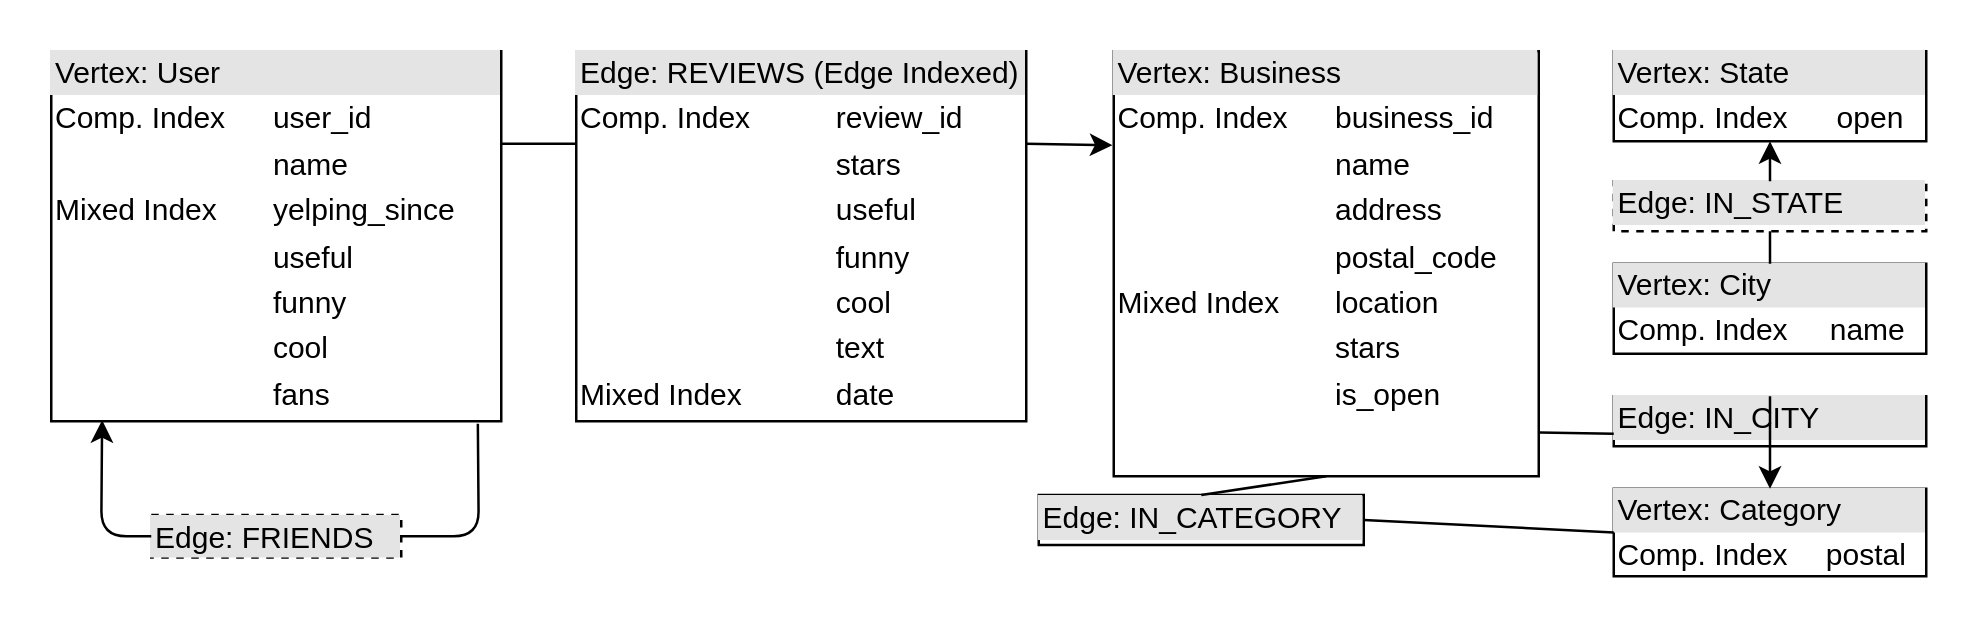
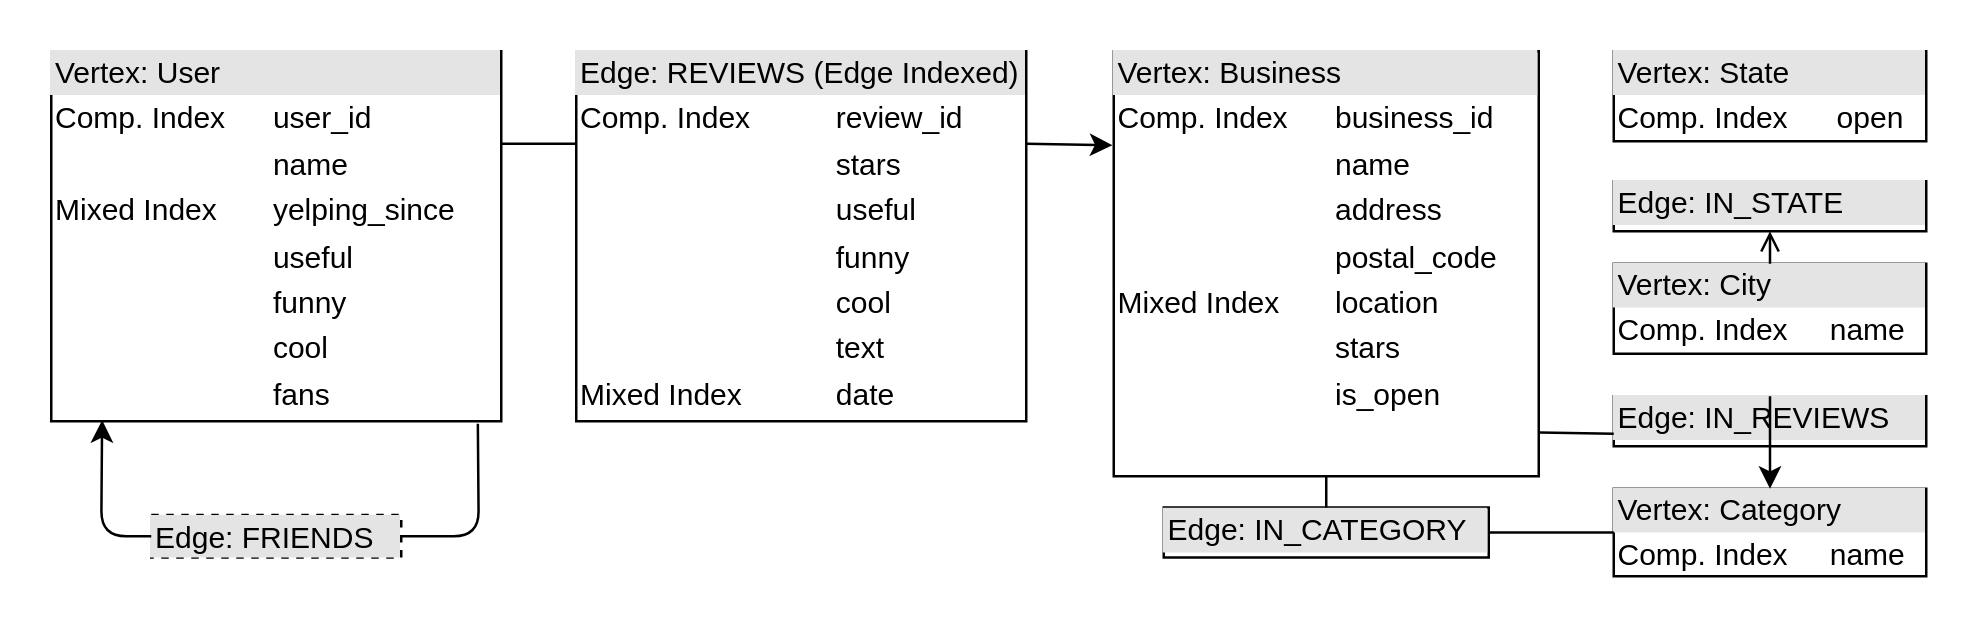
  <mxCell id="0" />
  <mxCell id="1" parent="0" />
  <mxCell id="2" value="&lt;div style=&quot;box-sizing: border-box ; width: 100% ; background: #e4e4e4 ; padding: 2px&quot;&gt;Edge: REVIEWS (Edge Indexed)&lt;/div&gt;&lt;table style=&quot;width: 100% ; font-size: 1em&quot; cellpadding=&quot;2&quot; cellspacing=&quot;0&quot;&gt;&lt;tbody&gt;&lt;tr&gt;&lt;td&gt;Comp. Index&lt;/td&gt;&lt;td&gt;review_id&lt;/td&gt;&lt;/tr&gt;&lt;tr&gt;&lt;td&gt;&lt;br&gt;&lt;/td&gt;&lt;td&gt;stars&lt;/td&gt;&lt;/tr&gt;&lt;tr&gt;&lt;td&gt;&lt;br&gt;&lt;/td&gt;&lt;td&gt;useful&lt;/td&gt;&lt;/tr&gt;&lt;tr&gt;&lt;td&gt;&lt;br&gt;&lt;/td&gt;&lt;td&gt;funny&lt;/td&gt;&lt;/tr&gt;&lt;tr&gt;&lt;td&gt;&lt;br&gt;&lt;/td&gt;&lt;td&gt;cool&lt;/td&gt;&lt;/tr&gt;&lt;tr&gt;&lt;td&gt;&lt;br&gt;&lt;/td&gt;&lt;td&gt;text&lt;/td&gt;&lt;/tr&gt;&lt;tr&gt;&lt;td&gt;Mixed Index&lt;/td&gt;&lt;td&gt;date&lt;/td&gt;&lt;/tr&gt;&lt;/tbody&gt;&lt;/table&gt;" style="verticalAlign=top;align=left;overflow=fill;html=1;" parent="1" vertex="1"><mxGeometry x="230" y="20" width="180" height="148" as="geometry" /></mxCell>
  <mxCell id="3" value="&lt;div style=&quot;box-sizing: border-box ; width: 100% ; background: #e4e4e4 ; padding: 2px&quot;&gt;Vertex: Business&lt;/div&gt;&lt;table style=&quot;width: 100% ; font-size: 1em&quot; cellpadding=&quot;2&quot; cellspacing=&quot;0&quot;&gt;&lt;tbody&gt;&lt;tr&gt;&lt;td&gt;Comp. Index&lt;/td&gt;&lt;td&gt;business_id&lt;/td&gt;&lt;/tr&gt;&lt;tr&gt;&lt;td&gt;&lt;br&gt;&lt;/td&gt;&lt;td&gt;name&lt;/td&gt;&lt;/tr&gt;&lt;tr&gt;&lt;td&gt;&lt;br&gt;&lt;/td&gt;&lt;td&gt;address&lt;/td&gt;&lt;/tr&gt;&lt;tr&gt;&lt;td&gt;&lt;br&gt;&lt;/td&gt;&lt;td&gt;postal_code&lt;/td&gt;&lt;/tr&gt;&lt;tr&gt;&lt;td&gt;Mixed Index&lt;/td&gt;&lt;td&gt;location&lt;/td&gt;&lt;/tr&gt;&lt;tr&gt;&lt;td&gt;&lt;br&gt;&lt;/td&gt;&lt;td&gt;stars&lt;/td&gt;&lt;/tr&gt;&lt;tr&gt;&lt;td&gt;&lt;br&gt;&lt;/td&gt;&lt;td&gt;is_open&lt;/td&gt;&lt;/tr&gt;&lt;/tbody&gt;&lt;/table&gt;" style="verticalAlign=top;align=left;overflow=fill;html=1;" parent="1" vertex="1"><mxGeometry x="445" y="20" width="170" height="170" as="geometry" /></mxCell>
- <mxCell id="4" value="&lt;div style=&quot;box-sizing: border-box ; width: 100% ; background: #e4e4e4 ; padding: 2px&quot;&gt;Vertex: Category&lt;/div&gt;&lt;table style=&quot;width: 100% ; font-size: 1em&quot; cellpadding=&quot;2&quot; cellspacing=&quot;0&quot;&gt;&lt;tbody&gt;&lt;tr&gt;&lt;td&gt;Comp. Index&lt;/td&gt;&lt;td&gt;postal&lt;/td&gt;&lt;/tr&gt;&lt;/tbody&gt;&lt;/table&gt;" style="verticalAlign=top;align=left;overflow=fill;html=1;" parent="1" vertex="1"><mxGeometry x="645" y="195" width="125" height="35" as="geometry" /></mxCell>
+ <mxCell id="4" value="&lt;div style=&quot;box-sizing: border-box ; width: 100% ; background: #e4e4e4 ; padding: 2px&quot;&gt;Vertex: Category&lt;/div&gt;&lt;table style=&quot;width: 100% ; font-size: 1em&quot; cellpadding=&quot;2&quot; cellspacing=&quot;0&quot;&gt;&lt;tbody&gt;&lt;tr&gt;&lt;td&gt;Comp. Index&lt;/td&gt;&lt;td&gt;name&lt;/td&gt;&lt;/tr&gt;&lt;/tbody&gt;&lt;/table&gt;" style="verticalAlign=top;align=left;overflow=fill;html=1;" parent="1" vertex="1"><mxGeometry x="645" y="195" width="125" height="35" as="geometry" /></mxCell>
  <mxCell id="5" value="&lt;div style=&quot;box-sizing: border-box ; width: 100% ; background: #e4e4e4 ; padding: 2px&quot;&gt;Edge: FRIENDS&lt;/div&gt;&lt;table style=&quot;width: 100% ; font-size: 1em&quot; cellpadding=&quot;2&quot; cellspacing=&quot;0&quot;&gt;&lt;tbody&gt;&lt;/tbody&gt;&lt;/table&gt;" style="verticalAlign=top;align=left;overflow=fill;html=1;dashed=1;" parent="1" vertex="1"><mxGeometry x="60" y="205.5" width="100" height="17" as="geometry" /></mxCell>
  <mxCell id="6" value="&lt;div style=&quot;box-sizing: border-box ; width: 100% ; background: #e4e4e4 ; padding: 2px&quot;&gt;Vertex: User&lt;/div&gt;&lt;table style=&quot;width: 100% ; font-size: 1em&quot; cellpadding=&quot;2&quot; cellspacing=&quot;0&quot;&gt;&lt;tbody&gt;&lt;tr&gt;&lt;td&gt;Comp. Index&lt;/td&gt;&lt;td&gt;user_id&lt;/td&gt;&lt;/tr&gt;&lt;tr&gt;&lt;td&gt;&lt;br&gt;&lt;/td&gt;&lt;td&gt;name&lt;/td&gt;&lt;/tr&gt;&lt;tr&gt;&lt;td&gt;Mixed Index&lt;/td&gt;&lt;td&gt;yelping_since&lt;/td&gt;&lt;/tr&gt;&lt;tr&gt;&lt;td&gt;&lt;br&gt;&lt;/td&gt;&lt;td&gt;useful&lt;/td&gt;&lt;/tr&gt;&lt;tr&gt;&lt;td&gt;&lt;br&gt;&lt;/td&gt;&lt;td&gt;funny&lt;/td&gt;&lt;/tr&gt;&lt;tr&gt;&lt;td&gt;&lt;br&gt;&lt;/td&gt;&lt;td&gt;cool&lt;/td&gt;&lt;/tr&gt;&lt;tr&gt;&lt;td&gt;&lt;br&gt;&lt;/td&gt;&lt;td&gt;fans&lt;/td&gt;&lt;/tr&gt;&lt;/tbody&gt;&lt;/table&gt;" style="verticalAlign=top;align=left;overflow=fill;html=1;" parent="1" vertex="1"><mxGeometry x="20" y="20" width="180" height="148" as="geometry" /></mxCell>
  <mxCell id="7" value="&lt;div style=&quot;box-sizing: border-box ; width: 100% ; background: #e4e4e4 ; padding: 2px&quot;&gt;Vertex: City&lt;/div&gt;&lt;table style=&quot;width: 100% ; font-size: 1em&quot; cellpadding=&quot;2&quot; cellspacing=&quot;0&quot;&gt;&lt;tbody&gt;&lt;tr&gt;&lt;td&gt;Comp. Index&lt;/td&gt;&lt;td&gt;name&lt;/td&gt;&lt;/tr&gt;&lt;tr&gt;&lt;td&gt;&lt;/td&gt;&lt;td&gt;&lt;br&gt;&lt;/td&gt;&lt;/tr&gt;&lt;/tbody&gt;&lt;/table&gt;" style="verticalAlign=top;align=left;overflow=fill;html=1;" parent="1" vertex="1"><mxGeometry x="645" y="105" width="125" height="36" as="geometry" /></mxCell>
- <mxCell id="8" value="&lt;div style=&quot;box-sizing: border-box ; width: 100% ; background: #e4e4e4 ; padding: 2px&quot;&gt;Edge: IN_CATEGORY&lt;/div&gt;&lt;table style=&quot;width: 100% ; font-size: 1em&quot; cellpadding=&quot;2&quot; cellspacing=&quot;0&quot;&gt;&lt;tbody&gt;&lt;/tbody&gt;&lt;/table&gt;" style="verticalAlign=top;align=left;overflow=fill;html=1;" parent="1" vertex="1"><mxGeometry x="415" y="197.5" width="130" height="20" as="geometry" /></mxCell>
+ <mxCell id="8" value="&lt;div style=&quot;box-sizing: border-box ; width: 100% ; background: #e4e4e4 ; padding: 2px&quot;&gt;Edge: IN_CATEGORY&lt;/div&gt;&lt;table style=&quot;width: 100% ; font-size: 1em&quot; cellpadding=&quot;2&quot; cellspacing=&quot;0&quot;&gt;&lt;tbody&gt;&lt;/tbody&gt;&lt;/table&gt;" style="verticalAlign=top;align=left;overflow=fill;html=1;" parent="1" vertex="1"><mxGeometry x="465" y="202.5" width="130" height="20" as="geometry" /></mxCell>
  <mxCell id="9" value="&lt;div style=&quot;box-sizing: border-box ; width: 100% ; background: #e4e4e4 ; padding: 2px&quot;&gt;Vertex: State&lt;/div&gt;&lt;table style=&quot;width: 100% ; font-size: 1em&quot; cellpadding=&quot;2&quot; cellspacing=&quot;0&quot;&gt;&lt;tbody&gt;&lt;tr&gt;&lt;td&gt;Comp. Index&lt;/td&gt;&lt;td&gt;open&lt;/td&gt;&lt;/tr&gt;&lt;tr&gt;&lt;td&gt;&lt;/td&gt;&lt;td&gt;&lt;br&gt;&lt;/td&gt;&lt;/tr&gt;&lt;/tbody&gt;&lt;/table&gt;" style="verticalAlign=top;align=left;overflow=fill;html=1;" parent="1" vertex="1"><mxGeometry x="645" y="20" width="125" height="36" as="geometry" /></mxCell>
  <mxCell id="10" value="" style="endArrow=classic;html=1;entryX=-0.003;entryY=0.221;entryDx=0;entryDy=0;exitX=1;exitY=0.25;exitDx=0;exitDy=0;entryPerimeter=0;" parent="1" source="2" target="3" edge="1"><mxGeometry width="50" height="50" relative="1" as="geometry"><mxPoint x="360" y="560" as="sourcePoint" /><mxPoint x="410" y="510" as="targetPoint" /></mxGeometry></mxCell>
  <mxCell id="11" value="" style="endArrow=none;html=1;exitX=0;exitY=0.25;exitDx=0;exitDy=0;entryX=1;entryY=0.25;entryDx=0;entryDy=0;" parent="1" source="2" target="6" edge="1"><mxGeometry width="50" height="50" relative="1" as="geometry"><mxPoint x="220" y="95" as="sourcePoint" /><mxPoint x="200" y="95" as="targetPoint" /></mxGeometry></mxCell>
  <mxCell id="12" value="" style="endArrow=classic;html=1;exitX=0;exitY=0.5;exitDx=0;exitDy=0;entryX=0.113;entryY=0.997;entryDx=0;entryDy=0;entryPerimeter=0;" parent="1" source="5" target="6" edge="1"><mxGeometry width="50" height="50" relative="1" as="geometry"><mxPoint x="20" y="214" as="sourcePoint" /><mxPoint x="70" y="171" as="targetPoint" /><Array as="points"><mxPoint x="40" y="214" /></Array></mxGeometry></mxCell>
  <mxCell id="13" value="" style="endArrow=none;html=1;entryX=0.948;entryY=1.007;entryDx=0;entryDy=0;exitX=1;exitY=0.5;exitDx=0;exitDy=0;entryPerimeter=0;" parent="1" source="5" target="6" edge="1"><mxGeometry width="50" height="50" relative="1" as="geometry"><mxPoint x="230" y="550" as="sourcePoint" /><mxPoint x="280" y="500" as="targetPoint" /><Array as="points"><mxPoint x="191" y="214" /></Array></mxGeometry></mxCell>
- <mxCell id="14" value="&lt;div style=&quot;box-sizing: border-box ; width: 100% ; background: #e4e4e4 ; padding: 2px&quot;&gt;Edge: IN_CITY&lt;/div&gt;&lt;table style=&quot;width: 100% ; font-size: 1em&quot; cellpadding=&quot;2&quot; cellspacing=&quot;0&quot;&gt;&lt;tbody&gt;&lt;/tbody&gt;&lt;/table&gt;" style="verticalAlign=top;align=left;overflow=fill;html=1;" parent="1" vertex="1"><mxGeometry x="645" y="158" width="125" height="20" as="geometry" /></mxCell>
- <mxCell id="15" value="&lt;div style=&quot;box-sizing: border-box ; width: 100% ; background: #e4e4e4 ; padding: 2px&quot;&gt;Edge: IN_STATE&lt;/div&gt;&lt;table style=&quot;width: 100% ; font-size: 1em&quot; cellpadding=&quot;2&quot; cellspacing=&quot;0&quot;&gt;&lt;tbody&gt;&lt;/tbody&gt;&lt;/table&gt;" style="verticalAlign=top;align=left;overflow=fill;html=1;dashed=1;" parent="1" vertex="1"><mxGeometry x="645" y="72" width="125" height="20" as="geometry" /></mxCell>
+ <mxCell id="14" value="&lt;div style=&quot;box-sizing: border-box ; width: 100% ; background: #e4e4e4 ; padding: 2px&quot;&gt;Edge: IN_REVIEWS&lt;/div&gt;&lt;table style=&quot;width: 100% ; font-size: 1em&quot; cellpadding=&quot;2&quot; cellspacing=&quot;0&quot;&gt;&lt;tbody&gt;&lt;/tbody&gt;&lt;/table&gt;" style="verticalAlign=top;align=left;overflow=fill;html=1;" parent="1" vertex="1"><mxGeometry x="645" y="158" width="125" height="20" as="geometry" /></mxCell>
+ <mxCell id="15" value="&lt;div style=&quot;box-sizing: border-box ; width: 100% ; background: #e4e4e4 ; padding: 2px&quot;&gt;Edge: IN_STATE&lt;/div&gt;&lt;table style=&quot;width: 100% ; font-size: 1em&quot; cellpadding=&quot;2&quot; cellspacing=&quot;0&quot;&gt;&lt;tbody&gt;&lt;/tbody&gt;&lt;/table&gt;" style="verticalAlign=top;align=left;overflow=fill;html=1;" parent="1" vertex="1"><mxGeometry x="645" y="72" width="125" height="20" as="geometry" /></mxCell>
  <mxCell id="16" value="" style="endArrow=none;html=1;entryX=1.002;entryY=0.897;entryDx=0;entryDy=0;exitX=0;exitY=0.75;exitDx=0;exitDy=0;entryPerimeter=0;" parent="1" source="14" target="3" edge="1"><mxGeometry width="50" height="50" relative="1" as="geometry"><mxPoint x="360" y="550" as="sourcePoint" /><mxPoint x="410" y="500" as="targetPoint" /></mxGeometry></mxCell>
  <mxCell id="17" value="" style="endArrow=classic;html=1;exitX=0.5;exitY=0;exitDx=0;exitDy=0;" parent="1" source="14" target="4" edge="1"><mxGeometry width="50" height="50" relative="1" as="geometry"><mxPoint x="360" y="550" as="sourcePoint" /><mxPoint x="410" y="500" as="targetPoint" /></mxGeometry></mxCell>
- <mxCell id="18" value="" style="endArrow=none;html=1;entryX=0.5;entryY=1;entryDx=0;entryDy=0;exitX=0.5;exitY=0;exitDx=0;exitDy=0;" parent="1" source="7" target="15" edge="1"><mxGeometry width="50" height="50" relative="1" as="geometry"><mxPoint x="360" y="550" as="sourcePoint" /><mxPoint x="410" y="500" as="targetPoint" /></mxGeometry></mxCell>
- <mxCell id="19" value="" style="endArrow=classic;html=1;entryX=0.5;entryY=1;entryDx=0;entryDy=0;exitX=0.5;exitY=0;exitDx=0;exitDy=0;" parent="1" source="15" target="9" edge="1"><mxGeometry width="50" height="50" relative="1" as="geometry"><mxPoint x="360" y="550" as="sourcePoint" /><mxPoint x="410" y="500" as="targetPoint" /></mxGeometry></mxCell>
+ <mxCell id="18" value="" style="endArrow=open;html=1;entryX=0.5;entryY=1;entryDx=0;entryDy=0;exitX=0.5;exitY=0;exitDx=0;exitDy=0;" parent="1" source="7" target="15" edge="1"><mxGeometry width="50" height="50" relative="1" as="geometry"><mxPoint x="360" y="550" as="sourcePoint" /><mxPoint x="410" y="500" as="targetPoint" /></mxGeometry></mxCell>
  <mxCell id="20" value="" style="endArrow=none;html=1;exitX=0.5;exitY=0;exitDx=0;exitDy=0;entryX=0.5;entryY=1;entryDx=0;entryDy=0;" parent="1" source="8" target="3" edge="1"><mxGeometry width="50" height="50" relative="1" as="geometry"><mxPoint x="360" y="550" as="sourcePoint" /><mxPoint x="560" y="38" as="targetPoint" /></mxGeometry></mxCell>
  <mxCell id="21" value="" style="endArrow=none;html=1;exitX=1;exitY=0.5;exitDx=0;exitDy=0;exitPerimeter=0;entryX=0;entryY=0.5;entryDx=0;entryDy=0;" parent="1" source="8" target="4" edge="1"><mxGeometry width="50" height="50" relative="1" as="geometry"><mxPoint x="360" y="550" as="sourcePoint" /><mxPoint x="580" y="238" as="targetPoint" /><Array as="points" /></mxGeometry></mxCell>
